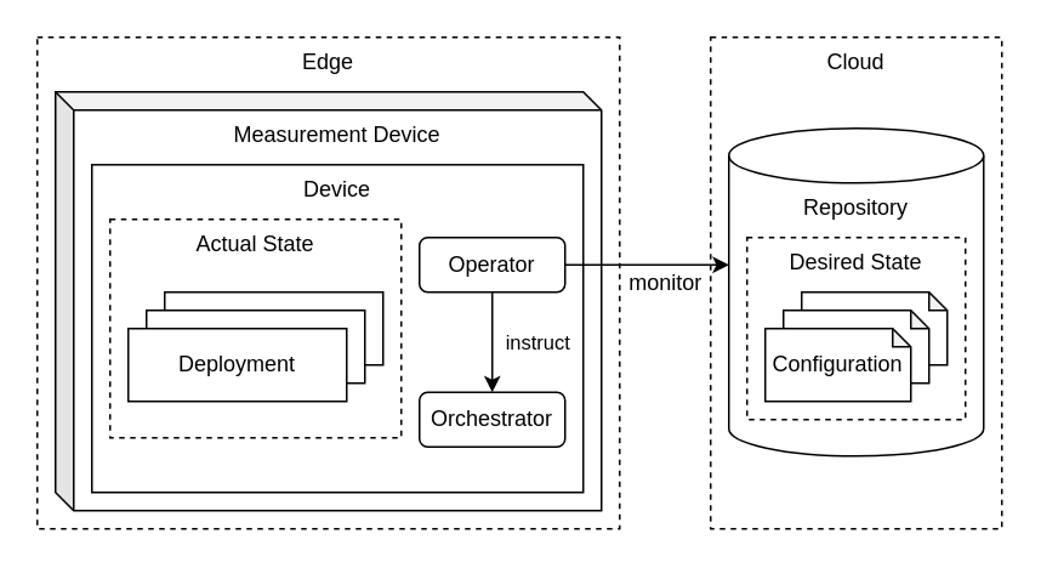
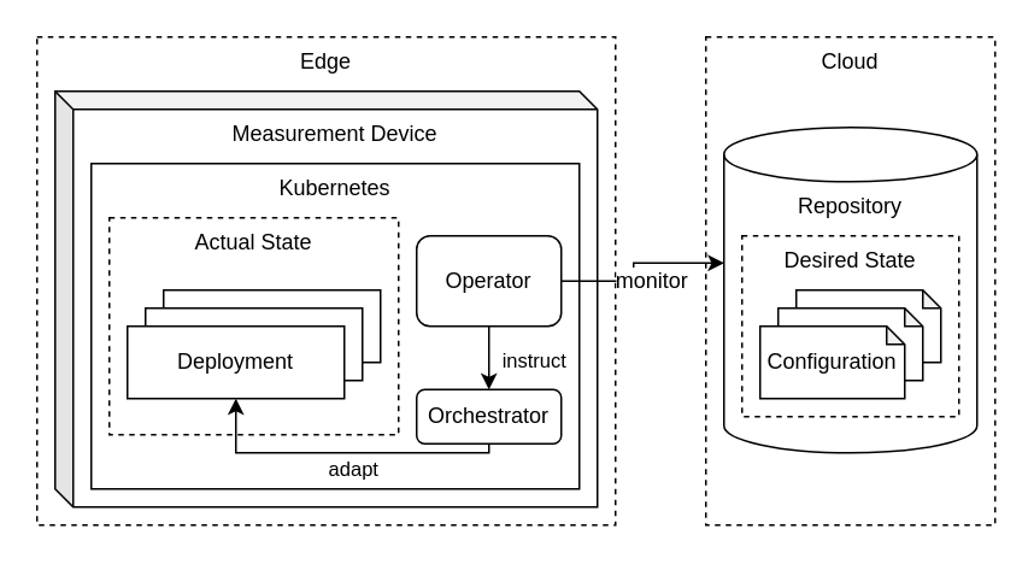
  <mxCell id="0" />
  <mxCell id="1" parent="0" />
  <mxCell id="2" value="Edge" style="rounded=0;whiteSpace=wrap;html=1;fillColor=none;dashed=1;verticalAlign=top;" vertex="1" parent="1"><mxGeometry x="20" y="20" width="320" height="270" as="geometry" /></mxCell>
  <mxCell id="3" value="Measurement Device" style="shape=cube;whiteSpace=wrap;html=1;boundedLbl=1;backgroundOutline=1;darkOpacity=0.05;darkOpacity2=0.1;fillColor=default;size=10;verticalAlign=top;" parent="1" vertex="1"><mxGeometry x="30" y="50" width="300" height="230" as="geometry" /></mxCell>
- <mxCell id="4" value="Device" style="rounded=0;whiteSpace=wrap;html=1;fillColor=default;verticalAlign=top;" parent="1" vertex="1"><mxGeometry x="50" y="90" width="270" height="180" as="geometry" /></mxCell>
+ <mxCell id="4" value="Kubernetes" style="rounded=0;whiteSpace=wrap;html=1;fillColor=default;verticalAlign=top;" parent="1" vertex="1"><mxGeometry x="50" y="90" width="270" height="180" as="geometry" /></mxCell>
  <mxCell id="5" value="Actual State" style="rounded=0;whiteSpace=wrap;html=1;fillColor=none;dashed=1;verticalAlign=top;" parent="1" vertex="1"><mxGeometry x="60" y="120" width="160" height="120" as="geometry" /></mxCell>
  <mxCell id="6" value="" style="rounded=0;whiteSpace=wrap;html=1;fillColor=default;" parent="1" vertex="1"><mxGeometry x="90" y="160" width="120" height="40" as="geometry" /></mxCell>
  <mxCell id="7" value="Repository" style="shape=cylinder3;whiteSpace=wrap;html=1;boundedLbl=1;backgroundOutline=1;size=15;verticalAlign=top;" parent="1" vertex="1"><mxGeometry x="400" y="70" width="140" height="180" as="geometry" /></mxCell>
  <mxCell id="8" value="Desired State" style="rounded=0;whiteSpace=wrap;html=1;fillColor=none;dashed=1;verticalAlign=top;" parent="1" vertex="1"><mxGeometry x="410" y="130" width="120" height="100" as="geometry" /></mxCell>
  <mxCell id="9" value="" style="rounded=0;whiteSpace=wrap;html=1;fillColor=default;" parent="1" vertex="1"><mxGeometry x="80" y="170" width="120" height="40" as="geometry" /></mxCell>
  <mxCell id="10" value="Deployment" style="rounded=0;whiteSpace=wrap;html=1;fillColor=default;" parent="1" vertex="1"><mxGeometry x="70" y="180" width="120" height="40" as="geometry" /></mxCell>
+ <mxCell id="11" style="edgeStyle=orthogonalEdgeStyle;rounded=0;orthogonalLoop=1;jettySize=auto;html=1;exitX=0.5;exitY=1;exitDx=0;exitDy=0;entryX=0.5;entryY=1;entryDx=0;entryDy=0;" parent="1" source="13" target="10" edge="1"><mxGeometry relative="1" as="geometry"><Array as="points"><mxPoint x="270" y="250" /><mxPoint x="130" y="250" /></Array></mxGeometry></mxCell>
+ <mxCell id="12" value="adapt" style="edgeLabel;html=1;align=center;verticalAlign=middle;resizable=0;points=[];" parent="11" vertex="1" connectable="0"><mxGeometry x="-0.152" y="-3" relative="1" as="geometry"><mxPoint x="-7" y="11" as="offset" /></mxGeometry></mxCell>
  <mxCell id="13" value="Orchestrator" style="rounded=1;whiteSpace=wrap;html=1;fillColor=default;" parent="1" vertex="1"><mxGeometry x="230" y="215" width="80" height="30" as="geometry" /></mxCell>
  <mxCell id="14" style="edgeStyle=orthogonalEdgeStyle;rounded=0;orthogonalLoop=1;jettySize=auto;html=1;exitX=0.5;exitY=1;exitDx=0;exitDy=0;entryX=0.5;entryY=0;entryDx=0;entryDy=0;" parent="1" source="18" target="13" edge="1"><mxGeometry relative="1" as="geometry" /></mxCell>
  <mxCell id="15" value="instruct" style="edgeLabel;html=1;align=center;verticalAlign=middle;resizable=0;points=[];" parent="14" vertex="1" connectable="0"><mxGeometry x="-0.043" relative="1" as="geometry"><mxPoint x="24" y="1" as="offset" /></mxGeometry></mxCell>
  <mxCell id="16" style="edgeStyle=orthogonalEdgeStyle;rounded=0;orthogonalLoop=1;jettySize=auto;html=1;exitX=1;exitY=0.5;exitDx=0;exitDy=0;fontSize=12;endArrow=classic;endFill=1;entryX=0.063;entryY=0.463;entryDx=0;entryDy=0;entryPerimeter=0;" edge="1" parent="1" source="18" target="22"><mxGeometry relative="1" as="geometry"><mxPoint x="360" y="145.103" as="targetPoint" /></mxGeometry></mxCell>
  <mxCell id="17" value="monitor" style="edgeLabel;html=1;align=center;verticalAlign=middle;resizable=0;points=[];fontSize=12;" vertex="1" connectable="0" parent="16"><mxGeometry x="0.145" relative="1" as="geometry"><mxPoint x="3" y="9" as="offset" /></mxGeometry></mxCell>
- <mxCell id="18" value="Operator" style="rounded=1;whiteSpace=wrap;html=1;fillColor=default;" parent="1" vertex="1"><mxGeometry x="230" y="130" width="80" height="30" as="geometry" /></mxCell>
+ <mxCell id="18" value="Operator" style="rounded=1;whiteSpace=wrap;html=1;fillColor=default;" parent="1" vertex="1"><mxGeometry x="230" y="130" width="80" height="50" as="geometry" /></mxCell>
  <mxCell id="19" value="" style="shape=note;whiteSpace=wrap;html=1;backgroundOutline=1;darkOpacity=0.05;fillColor=default;size=10;" parent="1" vertex="1"><mxGeometry x="440" y="160" width="80" height="40" as="geometry" /></mxCell>
  <mxCell id="20" value="" style="shape=note;whiteSpace=wrap;html=1;backgroundOutline=1;darkOpacity=0.05;fillColor=default;size=10;" parent="1" vertex="1"><mxGeometry x="430" y="170" width="80" height="40" as="geometry" /></mxCell>
  <mxCell id="21" value="Configuration" style="shape=note;whiteSpace=wrap;html=1;backgroundOutline=1;darkOpacity=0.05;fillColor=default;size=10;" parent="1" vertex="1"><mxGeometry x="420" y="180" width="80" height="40" as="geometry" /></mxCell>
  <mxCell id="22" value="Cloud" style="rounded=0;whiteSpace=wrap;html=1;fillColor=none;dashed=1;verticalAlign=top;" vertex="1" parent="1"><mxGeometry x="390" y="20" width="160" height="270" as="geometry" /></mxCell>
